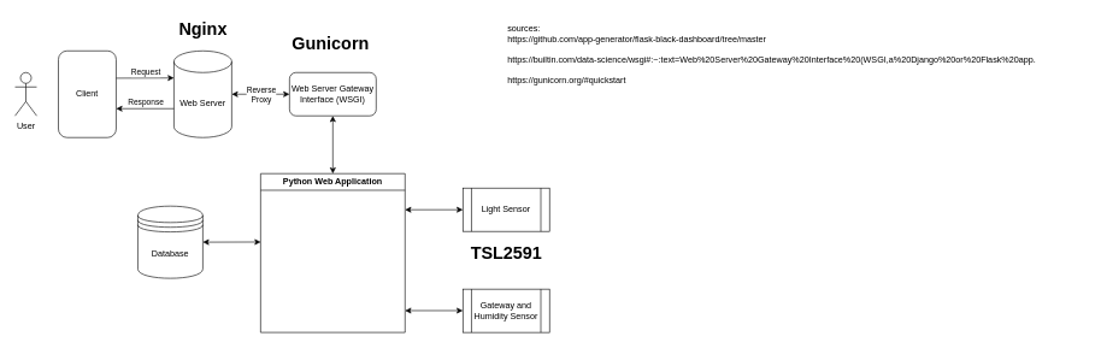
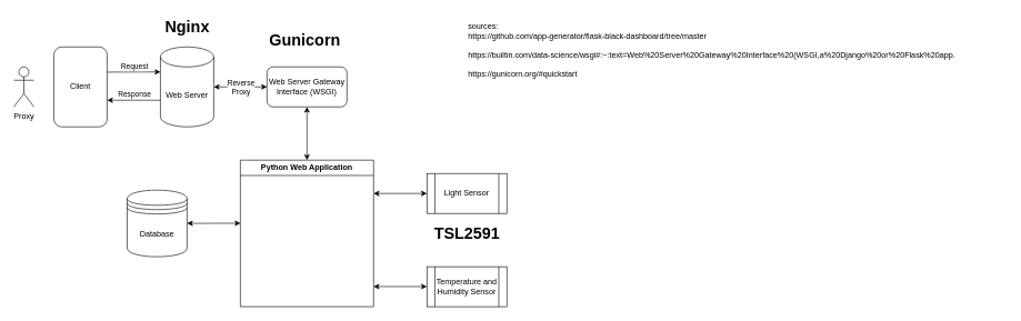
  <mxCell id="0" />
  <mxCell id="1" parent="0" />
  <mxCell id="2" value="Database" style="shape=datastore;whiteSpace=wrap;html=1;" parent="1" vertex="1"><mxGeometry x="190" y="285" width="90" height="100" as="geometry" /></mxCell>
- <mxCell id="3" value="User" style="shape=umlActor;verticalLabelPosition=bottom;verticalAlign=top;html=1;" parent="1" vertex="1"><mxGeometry x="20" y="100" width="30" height="60" as="geometry" /></mxCell>
+ <mxCell id="3" value="Proxy" style="shape=umlActor;verticalLabelPosition=bottom;verticalAlign=top;html=1;" parent="1" vertex="1"><mxGeometry x="20" y="100" width="30" height="60" as="geometry" /></mxCell>
  <mxCell id="4" value="Light Sensor" style="shape=process;whiteSpace=wrap;html=1;backgroundOutline=1;" parent="1" vertex="1"><mxGeometry x="640" y="260" width="120" height="60" as="geometry" /></mxCell>
- <mxCell id="5" value="Gateway and Humidity Sensor" style="shape=process;whiteSpace=wrap;html=1;backgroundOutline=1;" parent="1" vertex="1"><mxGeometry x="640" y="400" width="120" height="60" as="geometry" /></mxCell>
+ <mxCell id="5" value="Temperature and Humidity Sensor" style="shape=process;whiteSpace=wrap;html=1;backgroundOutline=1;" parent="1" vertex="1"><mxGeometry x="640" y="400" width="120" height="60" as="geometry" /></mxCell>
  <mxCell id="6" value="Python Web Application" style="swimlane;whiteSpace=wrap;html=1;" parent="1" vertex="1"><mxGeometry x="360" y="240" width="200" height="220" as="geometry" /></mxCell>
  <mxCell id="7" value="Gunicorn&amp;nbsp;" style="text;strokeColor=none;fillColor=none;html=1;fontSize=24;fontStyle=1;verticalAlign=middle;align=center;" parent="1" vertex="1"><mxGeometry x="410" y="40" width="100" height="40" as="geometry" /></mxCell>
  <mxCell id="8" value="Nginx" style="text;strokeColor=none;fillColor=none;html=1;fontSize=24;fontStyle=1;verticalAlign=middle;align=center;" parent="1" vertex="1"><mxGeometry x="230" y="20" width="100" height="40" as="geometry" /></mxCell>
  <mxCell id="9" value="TSL2591" style="text;strokeColor=none;fillColor=none;html=1;fontSize=24;fontStyle=1;verticalAlign=middle;align=center;" parent="1" vertex="1"><mxGeometry x="650" y="330" width="100" height="40" as="geometry" /></mxCell>
  <mxCell id="10" value="" style="endArrow=classic;startArrow=classic;html=1;rounded=0;exitX=0.998;exitY=0.752;exitDx=0;exitDy=0;entryX=0;entryY=0.5;entryDx=0;entryDy=0;exitPerimeter=0;" parent="1" edge="1"><mxGeometry width="50" height="50" relative="1" as="geometry"><mxPoint x="280" y="334.91" as="sourcePoint" /><mxPoint x="360.18" y="334.71" as="targetPoint" /></mxGeometry></mxCell>
  <mxCell id="11" value="" style="endArrow=classic;startArrow=classic;html=1;rounded=0;entryX=0;entryY=0.5;entryDx=0;entryDy=0;" parent="1" target="4" edge="1"><mxGeometry width="50" height="50" relative="1" as="geometry"><mxPoint x="560" y="290" as="sourcePoint" /><mxPoint x="510" y="310" as="targetPoint" /></mxGeometry></mxCell>
  <mxCell id="12" value="" style="endArrow=classic;startArrow=classic;html=1;rounded=0;entryX=0;entryY=0.5;entryDx=0;entryDy=0;" parent="1" edge="1"><mxGeometry width="50" height="50" relative="1" as="geometry"><mxPoint x="560" y="429.76" as="sourcePoint" /><mxPoint x="640" y="429.76" as="targetPoint" /></mxGeometry></mxCell>
  <mxCell id="13" value="Client" style="rounded=1;whiteSpace=wrap;html=1;" parent="1" vertex="1"><mxGeometry x="80" y="70" width="80" height="120" as="geometry" /></mxCell>
  <mxCell id="14" value="Web Server" style="shape=cylinder3;whiteSpace=wrap;html=1;boundedLbl=1;backgroundOutline=1;size=15;" parent="1" vertex="1"><mxGeometry x="240" y="70" width="80" height="120" as="geometry" /></mxCell>
  <mxCell id="15" value="Web Server Gateway Interface (WSGI)" style="rounded=1;whiteSpace=wrap;html=1;" parent="1" vertex="1"><mxGeometry x="400" y="100" width="120" height="60" as="geometry" /></mxCell>
  <mxCell id="16" value="sources:&lt;br&gt;https://github.com/app-generator/flask-black-dashboard/tree/master&lt;br&gt;&lt;br&gt;https://builtin.com/data-science/wsgi#:~:text=Web%20Server%20Gateway%20Interface%20(WSGI,a%20Django%20or%20Flask%20app.&lt;br&gt;&lt;br&gt;https://gunicorn.org/#quickstart" style="text;html=1;strokeColor=none;fillColor=none;align=left;verticalAlign=middle;whiteSpace=wrap;rounded=0;" parent="1" vertex="1"><mxGeometry x="700" y="60" width="810" height="30" as="geometry" /></mxCell>
  <mxCell id="17" value="" style="endArrow=classic;startArrow=none;html=1;rounded=0;exitX=1.001;exitY=0.315;exitDx=0;exitDy=0;entryX=0;entryY=0;entryDx=0;entryDy=37.5;entryPerimeter=0;exitPerimeter=0;startFill=0;" parent="1" source="13" target="14" edge="1"><mxGeometry width="50" height="50" relative="1" as="geometry"><mxPoint x="320" y="210" as="sourcePoint" /><mxPoint x="370" y="160" as="targetPoint" /></mxGeometry></mxCell>
  <mxCell id="18" value="Request" style="edgeLabel;html=1;align=center;verticalAlign=middle;resizable=0;points=[];" parent="17" vertex="1" connectable="0"><mxGeometry x="-0.108" relative="1" as="geometry"><mxPoint x="4" y="-8" as="offset" /></mxGeometry></mxCell>
  <mxCell id="19" value="" style="endArrow=none;startArrow=classic;html=1;rounded=0;exitX=1.001;exitY=0.315;exitDx=0;exitDy=0;entryX=0;entryY=0;entryDx=0;entryDy=37.5;entryPerimeter=0;exitPerimeter=0;endFill=0;" parent="1" edge="1"><mxGeometry width="50" height="50" relative="1" as="geometry"><mxPoint x="160" y="150" as="sourcePoint" /><mxPoint x="240" y="150" as="targetPoint" /></mxGeometry></mxCell>
  <mxCell id="20" value="Response" style="edgeLabel;html=1;align=center;verticalAlign=middle;resizable=0;points=[];" parent="19" vertex="1" connectable="0"><mxGeometry x="0.163" relative="1" as="geometry"><mxPoint x="-7" y="-10" as="offset" /></mxGeometry></mxCell>
  <mxCell id="21" value="" style="endArrow=classic;startArrow=classic;html=1;rounded=0;exitX=1;exitY=0.5;exitDx=0;exitDy=0;exitPerimeter=0;entryX=0;entryY=0.5;entryDx=0;entryDy=0;" parent="1" source="14" target="15" edge="1"><mxGeometry width="50" height="50" relative="1" as="geometry"><mxPoint x="280" y="150" as="sourcePoint" /><mxPoint x="330" y="100" as="targetPoint" /></mxGeometry></mxCell>
  <mxCell id="22" value="Reverse&lt;br&gt;Proxy" style="edgeLabel;html=1;align=center;verticalAlign=middle;resizable=0;points=[];" parent="21" vertex="1" connectable="0"><mxGeometry x="0.199" y="1" relative="1" as="geometry"><mxPoint x="-8" y="1" as="offset" /></mxGeometry></mxCell>
  <mxCell id="23" value="" style="endArrow=classic;startArrow=classic;html=1;rounded=0;entryX=0.5;entryY=1;entryDx=0;entryDy=0;exitX=0.5;exitY=0;exitDx=0;exitDy=0;" parent="1" source="6" target="15" edge="1"><mxGeometry width="50" height="50" relative="1" as="geometry"><mxPoint x="280" y="210" as="sourcePoint" /><mxPoint x="330" y="160" as="targetPoint" /></mxGeometry></mxCell>
